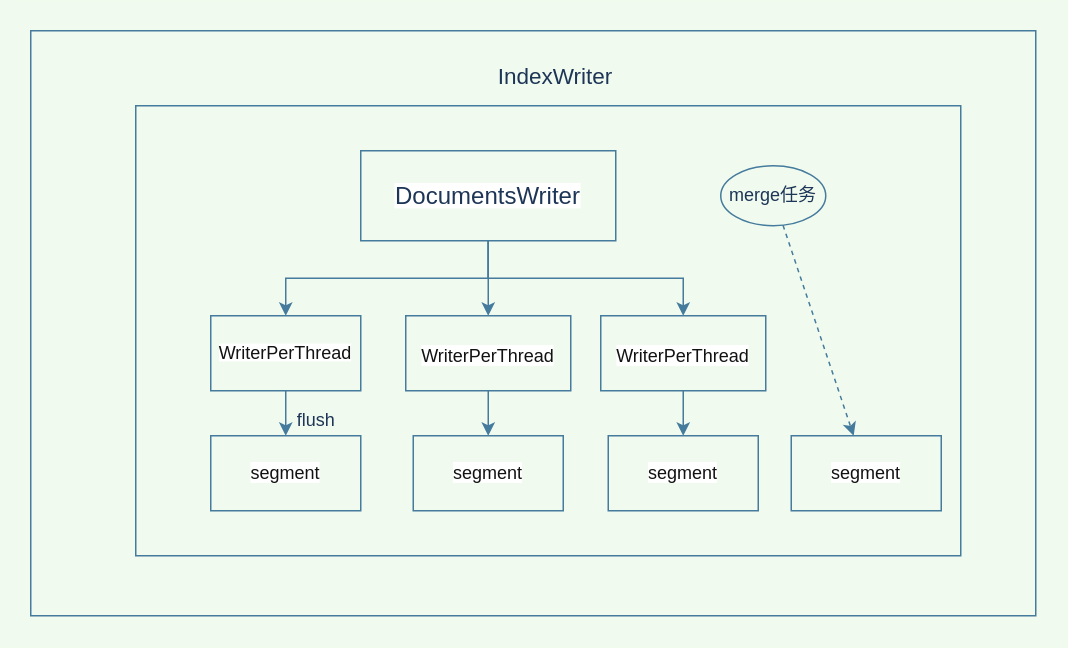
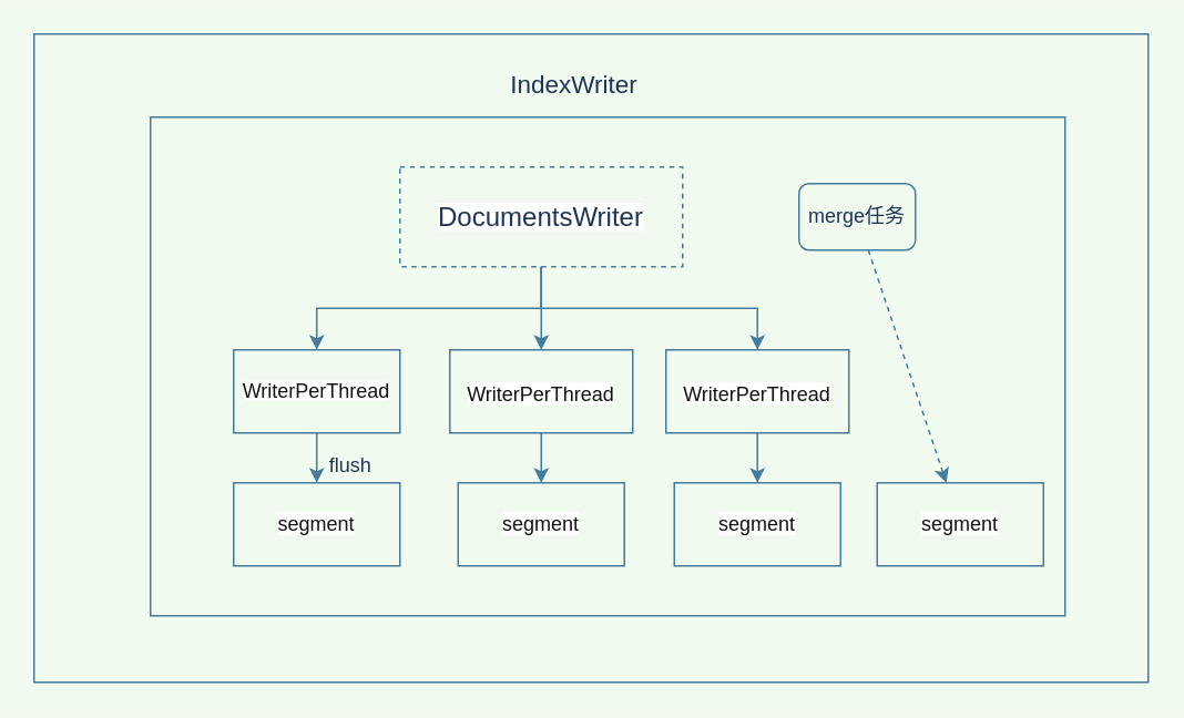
  <mxCell id="0" />
  <mxCell id="1" parent="0" />
  <mxCell id="2" value="" style="rounded=0;whiteSpace=wrap;html=1;fillColor=none;strokeColor=#457B9D;fontColor=#1D3557;" parent="1" vertex="1"><mxGeometry x="20" y="20" width="670" height="390" as="geometry" /></mxCell>
  <mxCell id="3" value="" style="rounded=0;whiteSpace=wrap;html=1;fillColor=none;strokeColor=#457B9D;fontColor=#1D3557;" parent="1" vertex="1"><mxGeometry x="90" y="70" width="550" height="300" as="geometry" /></mxCell>
  <mxCell id="4" style="edgeStyle=orthogonalEdgeStyle;rounded=0;orthogonalLoop=1;jettySize=auto;html=1;entryX=0.5;entryY=0;entryDx=0;entryDy=0;fontSize=15;fontColor=#1D3557;strokeColor=#457B9D;labelBackgroundColor=#F1FAEE;" parent="1" source="7" target="11" edge="1"><mxGeometry relative="1" as="geometry" /></mxCell>
  <mxCell id="5" style="edgeStyle=orthogonalEdgeStyle;rounded=0;orthogonalLoop=1;jettySize=auto;html=1;entryX=0.5;entryY=0;entryDx=0;entryDy=0;fontSize=15;fontColor=#1D3557;strokeColor=#457B9D;labelBackgroundColor=#F1FAEE;" parent="1" source="7" target="13" edge="1"><mxGeometry relative="1" as="geometry" /></mxCell>
  <mxCell id="6" style="edgeStyle=orthogonalEdgeStyle;rounded=0;orthogonalLoop=1;jettySize=auto;html=1;entryX=0.5;entryY=0;entryDx=0;entryDy=0;fontSize=15;fontColor=#1D3557;strokeColor=#457B9D;labelBackgroundColor=#F1FAEE;" parent="1" source="7" target="15" edge="1"><mxGeometry relative="1" as="geometry" /></mxCell>
- <mxCell id="7" value="&lt;span style=&quot;font-size: medium ; text-align: left ; background-color: rgb(255 , 255 , 255)&quot;&gt;DocumentsWriter&lt;/span&gt;" style="rounded=0;whiteSpace=wrap;html=1;fontColor=#1D3557;strokeColor=#457B9D;shadow=0;fillColor=none;" parent="1" vertex="1"><mxGeometry x="240" y="100" width="170" height="60" as="geometry" /></mxCell>
- <mxCell id="8" value="IndexWriter" style="text;html=1;strokeColor=none;fillColor=none;align=center;verticalAlign=middle;whiteSpace=wrap;rounded=0;fontColor=#1D3557;fontSize=15;" parent="1" vertex="1"><mxGeometry x="305" y="40" width="130" height="20" as="geometry" /></mxCell>
+ <mxCell id="7" value="&lt;span style=&quot;font-size: medium ; text-align: left ; background-color: rgb(255 , 255 , 255)&quot;&gt;DocumentsWriter&lt;/span&gt;" style="rounded=0;whiteSpace=wrap;html=1;fontColor=#1D3557;strokeColor=#457B9D;shadow=0;fillColor=none;dashed=1;" parent="1" vertex="1"><mxGeometry x="240" y="100" width="170" height="60" as="geometry" /></mxCell>
+ <mxCell id="8" value="IndexWriter" style="text;html=1;strokeColor=none;fillColor=none;align=center;verticalAlign=middle;whiteSpace=wrap;rounded=0;fontColor=#1D3557;fontSize=15;" parent="1" vertex="1"><mxGeometry x="280" y="40" width="130" height="20" as="geometry" /></mxCell>
  <mxCell id="9" style="edgeStyle=orthogonalEdgeStyle;rounded=0;orthogonalLoop=1;jettySize=auto;html=1;exitX=0.5;exitY=1;exitDx=0;exitDy=0;fontColor=#1D3557;strokeColor=#457B9D;labelBackgroundColor=#F1FAEE;" parent="1" source="8" target="8" edge="1"><mxGeometry relative="1" as="geometry" /></mxCell>
  <mxCell id="10" value="flush" style="edgeStyle=orthogonalEdgeStyle;rounded=0;orthogonalLoop=1;jettySize=auto;html=1;entryX=0.5;entryY=0;entryDx=0;entryDy=0;fontSize=12;fontColor=#1D3557;strokeColor=#457B9D;labelBackgroundColor=none;" parent="1" source="11" target="16" edge="1"><mxGeometry x="0.6" y="20" relative="1" as="geometry"><mxPoint as="offset" /></mxGeometry></mxCell>
  <mxCell id="11" value="&lt;span style=&quot;color: rgb(18 , 18 , 18) ; text-align: left ; background-color: rgb(255 , 255 , 255)&quot;&gt;&lt;font style=&quot;font-size: 12px&quot;&gt;WriterPerThread&lt;/font&gt;&lt;/span&gt;" style="rounded=0;whiteSpace=wrap;html=1;shadow=0;fontSize=11;fontColor=#1D3557;strokeColor=#457B9D;fillColor=none;" parent="1" vertex="1"><mxGeometry x="140" y="210" width="100" height="50" as="geometry" /></mxCell>
  <mxCell id="12" style="edgeStyle=orthogonalEdgeStyle;rounded=0;orthogonalLoop=1;jettySize=auto;html=1;entryX=0.5;entryY=0;entryDx=0;entryDy=0;fontSize=12;fontColor=#1D3557;strokeColor=#457B9D;labelBackgroundColor=#F1FAEE;" parent="1" source="13" target="18" edge="1"><mxGeometry relative="1" as="geometry" /></mxCell>
  <mxCell id="13" value="&lt;span style=&quot;color: rgb(18 , 18 , 18) ; font-size: 12px ; text-align: left ; background-color: rgb(255 , 255 , 255)&quot;&gt;WriterPerThread&lt;/span&gt;" style="rounded=0;whiteSpace=wrap;html=1;shadow=0;fontSize=15;fontColor=#1D3557;strokeColor=#457B9D;fillColor=none;" parent="1" vertex="1"><mxGeometry x="270" y="210" width="110" height="50" as="geometry" /></mxCell>
  <mxCell id="14" style="edgeStyle=orthogonalEdgeStyle;rounded=0;orthogonalLoop=1;jettySize=auto;html=1;entryX=0.5;entryY=0;entryDx=0;entryDy=0;fontSize=12;fontColor=#1D3557;strokeColor=#457B9D;labelBackgroundColor=#F1FAEE;" parent="1" source="15" target="17" edge="1"><mxGeometry relative="1" as="geometry" /></mxCell>
  <mxCell id="15" value="&lt;span style=&quot;color: rgb(18 , 18 , 18) ; font-size: 12px ; text-align: left ; background-color: rgb(255 , 255 , 255)&quot;&gt;WriterPerThread&lt;/span&gt;" style="rounded=0;whiteSpace=wrap;html=1;shadow=0;fontSize=15;fontColor=#1D3557;strokeColor=#457B9D;fillColor=none;" parent="1" vertex="1"><mxGeometry x="400" y="210" width="110" height="50" as="geometry" /></mxCell>
  <mxCell id="16" value="&lt;span style=&quot;color: rgb(18, 18, 18); font-size: 12px; background-color: rgb(255, 255, 255);&quot;&gt;segment&lt;/span&gt;" style="rounded=0;whiteSpace=wrap;html=1;shadow=0;fontSize=12;fontColor=#1D3557;strokeColor=#457B9D;fillColor=none;" parent="1" vertex="1"><mxGeometry x="140" y="290" width="100" height="50" as="geometry" /></mxCell>
  <mxCell id="17" value="&lt;span style=&quot;color: rgb(18, 18, 18); font-size: 12px; background-color: rgb(255, 255, 255);&quot;&gt;segment&lt;/span&gt;" style="rounded=0;whiteSpace=wrap;html=1;shadow=0;fontSize=12;fontColor=#1D3557;strokeColor=#457B9D;fillColor=none;" parent="1" vertex="1"><mxGeometry x="405" y="290" width="100" height="50" as="geometry" /></mxCell>
  <mxCell id="18" value="&lt;span style=&quot;color: rgb(18, 18, 18); font-size: 12px; background-color: rgb(255, 255, 255);&quot;&gt;segment&lt;/span&gt;" style="rounded=0;whiteSpace=wrap;html=1;shadow=0;fontSize=12;fontColor=#1D3557;strokeColor=#457B9D;fillColor=none;" parent="1" vertex="1"><mxGeometry x="275" y="290" width="100" height="50" as="geometry" /></mxCell>
  <mxCell id="19" style="rounded=0;orthogonalLoop=1;jettySize=auto;html=1;fontSize=12;fontColor=#1D3557;strokeColor=#457B9D;dashed=1;labelBackgroundColor=#F1FAEE;" parent="1" source="20" target="21" edge="1"><mxGeometry relative="1" as="geometry" /></mxCell>
- <mxCell id="20" value="merge任务" style="ellipse;whiteSpace=wrap;html=1;shadow=0;fontSize=12;fontColor=#1D3557;strokeColor=#457B9D;fillColor=none;" parent="1" vertex="1"><mxGeometry x="480" y="110" width="70" height="40" as="geometry" /></mxCell>
+ <mxCell id="20" value="merge任务" style="whiteSpace=wrap;html=1;shadow=0;fontSize=12;fontColor=#1D3557;strokeColor=#457B9D;fillColor=none;rounded=1;" parent="1" vertex="1"><mxGeometry x="480" y="110" width="70" height="40" as="geometry" /></mxCell>
  <mxCell id="21" value="&lt;span style=&quot;color: rgb(18, 18, 18); font-size: 12px; background-color: rgb(255, 255, 255);&quot;&gt;segment&lt;/span&gt;" style="rounded=0;whiteSpace=wrap;html=1;shadow=0;fontSize=12;fontColor=#1D3557;strokeColor=#457B9D;fillColor=none;" parent="1" vertex="1"><mxGeometry x="527" y="290" width="100" height="50" as="geometry" /></mxCell>
